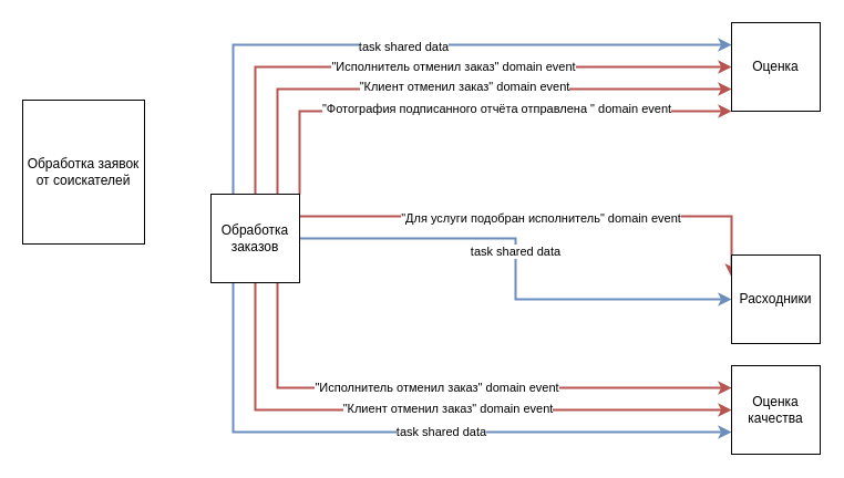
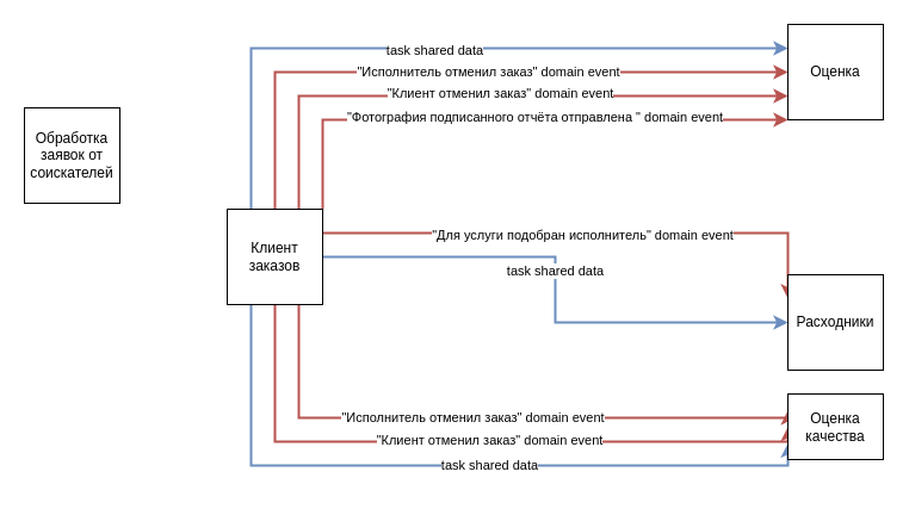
  <mxCell id="0" />
  <mxCell id="1" parent="0" />
- <mxCell id="2" value="Обработка заявок от соискателей" style="whiteSpace=wrap;html=1;aspect=fixed;" vertex="1" parent="1"><mxGeometry x="20" y="90" width="110" height="130" as="geometry" /></mxCell>
+ <mxCell id="2" value="Обработка заявок от соискателей" style="whiteSpace=wrap;html=1;aspect=fixed;" vertex="1" parent="1"><mxGeometry x="20" y="90" width="80" height="80" as="geometry" /></mxCell>
  <mxCell id="3" style="edgeStyle=orthogonalEdgeStyle;rounded=0;orthogonalLoop=1;jettySize=auto;html=1;entryX=0;entryY=0.5;entryDx=0;entryDy=0;fillColor=#dae8fc;strokeColor=#6c8ebf;strokeWidth=2;" edge="1" parent="1" source="21" target="22"><mxGeometry relative="1" as="geometry" /></mxCell>
  <mxCell id="4" value="task shared data" style="edgeLabel;html=1;align=center;verticalAlign=middle;resizable=0;points=[];" vertex="1" connectable="0" parent="3"><mxGeometry x="-0.073" y="-1" relative="1" as="geometry"><mxPoint as="offset" /></mxGeometry></mxCell>
  <mxCell id="5" style="edgeStyle=orthogonalEdgeStyle;rounded=0;orthogonalLoop=1;jettySize=auto;html=1;entryX=0;entryY=0.75;entryDx=0;entryDy=0;strokeColor=#6c8ebf;strokeWidth=2;align=center;verticalAlign=middle;fontFamily=Helvetica;fontSize=11;fontColor=default;labelBackgroundColor=default;endArrow=classic;fillColor=#dae8fc;exitX=0.25;exitY=1;exitDx=0;exitDy=0;" edge="1" parent="1" source="21" target="23"><mxGeometry relative="1" as="geometry"><Array as="points"><mxPoint x="210" y="390" /></Array></mxGeometry></mxCell>
  <mxCell id="6" value="task shared data" style="edgeLabel;html=1;align=center;verticalAlign=middle;resizable=0;points=[];rounded=0;strokeColor=#6c8ebf;strokeWidth=2;fontFamily=Helvetica;fontSize=11;fontColor=default;labelBackgroundColor=default;fillColor=#dae8fc;" vertex="1" connectable="0" parent="5"><mxGeometry x="0.373" y="1" relative="1" as="geometry"><mxPoint x="-80" as="offset" /></mxGeometry></mxCell>
  <mxCell id="7" style="edgeStyle=orthogonalEdgeStyle;rounded=0;orthogonalLoop=1;jettySize=auto;html=1;entryX=0;entryY=0.25;entryDx=0;entryDy=0;strokeColor=#6c8ebf;strokeWidth=2;align=center;verticalAlign=middle;fontFamily=Helvetica;fontSize=11;fontColor=default;labelBackgroundColor=default;endArrow=classic;fillColor=#dae8fc;exitX=0.25;exitY=0;exitDx=0;exitDy=0;" edge="1" parent="1" source="21" target="24"><mxGeometry relative="1" as="geometry" /></mxCell>
  <mxCell id="8" value="task shared data" style="edgeLabel;html=1;align=center;verticalAlign=middle;resizable=0;points=[];rounded=0;strokeColor=#6c8ebf;strokeWidth=2;fontFamily=Helvetica;fontSize=11;fontColor=default;labelBackgroundColor=default;fillColor=#dae8fc;" vertex="1" connectable="0" parent="7"><mxGeometry x="-0.015" y="-1" relative="1" as="geometry"><mxPoint as="offset" /></mxGeometry></mxCell>
  <mxCell id="9" style="edgeStyle=orthogonalEdgeStyle;rounded=0;orthogonalLoop=1;jettySize=auto;html=1;entryX=0;entryY=0.25;entryDx=0;entryDy=0;strokeWidth=2;fillColor=#f8cecc;strokeColor=#b85450;exitX=1;exitY=0.25;exitDx=0;exitDy=0;" edge="1" parent="1" source="21" target="22"><mxGeometry relative="1" as="geometry"><mxPoint x="270" y="50" as="sourcePoint" /><Array as="points"><mxPoint x="490" y="195" /><mxPoint x="490" y="195" /></Array></mxGeometry></mxCell>
  <mxCell id="10" value="&quot;Для услуги подобран исполнитель&quot; domain event" style="edgeLabel;html=1;align=center;verticalAlign=middle;resizable=0;points=[];" vertex="1" connectable="0" parent="9"><mxGeometry x="-0.025" y="-1" relative="1" as="geometry"><mxPoint as="offset" /></mxGeometry></mxCell>
  <mxCell id="11" style="edgeStyle=orthogonalEdgeStyle;rounded=0;orthogonalLoop=1;jettySize=auto;html=1;exitX=0.5;exitY=1;exitDx=0;exitDy=0;entryX=0;entryY=0.5;entryDx=0;entryDy=0;strokeColor=#b85450;strokeWidth=2;align=center;verticalAlign=middle;fontFamily=Helvetica;fontSize=11;fontColor=default;labelBackgroundColor=default;endArrow=classic;fillColor=#f8cecc;" edge="1" parent="1" source="21" target="23"><mxGeometry relative="1" as="geometry"><Array as="points"><mxPoint x="230" y="370" /></Array></mxGeometry></mxCell>
  <mxCell id="12" value="&quot;Клиент отменил заказ&quot; domain event" style="edgeLabel;html=1;align=center;verticalAlign=middle;resizable=0;points=[];" vertex="1" connectable="0" parent="11"><mxGeometry x="-0.017" y="2" relative="1" as="geometry"><mxPoint x="20" as="offset" /></mxGeometry></mxCell>
  <mxCell id="13" style="edgeStyle=orthogonalEdgeStyle;rounded=0;orthogonalLoop=1;jettySize=auto;html=1;exitX=0.75;exitY=1;exitDx=0;exitDy=0;entryX=0;entryY=0.25;entryDx=0;entryDy=0;strokeColor=#b85450;strokeWidth=2;align=center;verticalAlign=middle;fontFamily=Helvetica;fontSize=11;fontColor=default;labelBackgroundColor=default;endArrow=classic;fillColor=#f8cecc;" edge="1" parent="1" source="21" target="23"><mxGeometry relative="1" as="geometry"><Array as="points"><mxPoint x="250" y="350" /></Array></mxGeometry></mxCell>
  <mxCell id="14" value="&quot;Исполнитель отменил заказ&quot; domain event" style="edgeLabel;html=1;align=center;verticalAlign=middle;resizable=0;points=[];rounded=0;strokeColor=#b85450;strokeWidth=2;fontFamily=Helvetica;fontSize=11;fontColor=default;labelBackgroundColor=default;fillColor=#f8cecc;" vertex="1" connectable="0" parent="13"><mxGeometry x="-0.308" y="1" relative="1" as="geometry"><mxPoint x="63" as="offset" /></mxGeometry></mxCell>
  <mxCell id="15" style="edgeStyle=orthogonalEdgeStyle;rounded=0;orthogonalLoop=1;jettySize=auto;html=1;strokeColor=#b85450;strokeWidth=2;align=center;verticalAlign=middle;fontFamily=Helvetica;fontSize=11;fontColor=default;labelBackgroundColor=default;endArrow=classic;fillColor=#f8cecc;entryX=0;entryY=0.5;entryDx=0;entryDy=0;" edge="1" parent="1" source="21" target="24"><mxGeometry relative="1" as="geometry"><mxPoint x="540" y="90" as="targetPoint" /><Array as="points"><mxPoint x="230" y="60" /></Array></mxGeometry></mxCell>
  <mxCell id="16" value="&quot;Исполнитель отменил заказ&quot; domain event" style="edgeLabel;html=1;align=center;verticalAlign=middle;resizable=0;points=[];" vertex="1" connectable="0" parent="15"><mxGeometry x="-0.329" y="-3" relative="1" as="geometry"><mxPoint x="110" y="-4" as="offset" /></mxGeometry></mxCell>
  <mxCell id="17" style="edgeStyle=orthogonalEdgeStyle;rounded=0;orthogonalLoop=1;jettySize=auto;html=1;exitX=0.75;exitY=0;exitDx=0;exitDy=0;entryX=0;entryY=0.75;entryDx=0;entryDy=0;strokeColor=#b85450;strokeWidth=2;align=center;verticalAlign=middle;fontFamily=Helvetica;fontSize=11;fontColor=default;labelBackgroundColor=default;endArrow=classic;fillColor=#f8cecc;" edge="1" parent="1" source="21" target="24"><mxGeometry relative="1" as="geometry"><Array as="points"><mxPoint x="250" y="80" /></Array></mxGeometry></mxCell>
  <mxCell id="18" value="&quot;Клиент отменил заказ&quot; domain event" style="edgeLabel;html=1;align=center;verticalAlign=middle;resizable=0;points=[];rounded=0;strokeColor=#b85450;strokeWidth=2;fontFamily=Helvetica;fontSize=11;fontColor=default;labelBackgroundColor=default;fillColor=#f8cecc;" vertex="1" connectable="0" parent="17"><mxGeometry x="-0.552" y="3" relative="1" as="geometry"><mxPoint x="150" as="offset" /></mxGeometry></mxCell>
  <mxCell id="19" style="edgeStyle=orthogonalEdgeStyle;rounded=0;orthogonalLoop=1;jettySize=auto;html=1;exitX=1;exitY=0;exitDx=0;exitDy=0;entryX=0;entryY=1;entryDx=0;entryDy=0;strokeColor=#b85450;strokeWidth=2;align=center;verticalAlign=middle;fontFamily=Helvetica;fontSize=11;fontColor=default;labelBackgroundColor=default;endArrow=classic;fillColor=#f8cecc;" edge="1" parent="1" source="21" target="24"><mxGeometry relative="1" as="geometry"><Array as="points"><mxPoint x="270" y="100" /></Array></mxGeometry></mxCell>
  <mxCell id="20" value="&quot;&lt;span style=&quot;background-color: light-dark(#ffffff, var(--ge-dark-color, #121212)); color: light-dark(rgb(0, 0, 0), rgb(255, 255, 255));&quot;&gt;Фотография&amp;nbsp;&lt;/span&gt;&lt;span style=&quot;background-color: light-dark(#ffffff, var(--ge-dark-color, #121212)); color: light-dark(rgb(0, 0, 0), rgb(255, 255, 255));&quot;&gt;подписанного отчёта&amp;nbsp;&lt;/span&gt;&lt;span style=&quot;color: light-dark(rgb(0, 0, 0), rgb(255, 255, 255)); background-color: light-dark(#ffffff, var(--ge-dark-color, #121212));&quot;&gt;отправлена&lt;/span&gt;&lt;span style=&quot;color: light-dark(rgb(0, 0, 0), rgb(255, 255, 255)); background-color: light-dark(#ffffff, var(--ge-dark-color, #121212));&quot;&gt;&amp;nbsp;&quot; domain event&lt;/span&gt;" style="edgeLabel;html=1;align=center;verticalAlign=middle;resizable=0;points=[];" vertex="1" connectable="0" parent="19"><mxGeometry x="-0.817" y="-1" relative="1" as="geometry"><mxPoint x="176" y="-35" as="offset" /></mxGeometry></mxCell>
- <mxCell id="21" value="Обработка заказов" style="whiteSpace=wrap;html=1;aspect=fixed;" vertex="1" parent="1"><mxGeometry x="190" y="175" width="80" height="80" as="geometry" /></mxCell>
+ <mxCell id="21" value="Клиент заказов" style="whiteSpace=wrap;html=1;aspect=fixed;" vertex="1" parent="1"><mxGeometry x="190" y="175" width="80" height="80" as="geometry" /></mxCell>
  <mxCell id="22" value="Расходники" style="whiteSpace=wrap;html=1;aspect=fixed;" vertex="1" parent="1"><mxGeometry x="660" y="230" width="80" height="80" as="geometry" /></mxCell>
- <mxCell id="23" value="Оценка качества" style="whiteSpace=wrap;html=1;aspect=fixed;" vertex="1" parent="1"><mxGeometry x="660" y="330" width="80" height="80" as="geometry" /></mxCell>
+ <mxCell id="23" value="Оценка качества" style="whiteSpace=wrap;html=1;aspect=fixed;" vertex="1" parent="1"><mxGeometry x="660" y="330" width="80" height="55" as="geometry" /></mxCell>
  <mxCell id="24" value="Оценка" style="whiteSpace=wrap;html=1;aspect=fixed;" vertex="1" parent="1"><mxGeometry x="660" y="20" width="80" height="80" as="geometry" /></mxCell>
